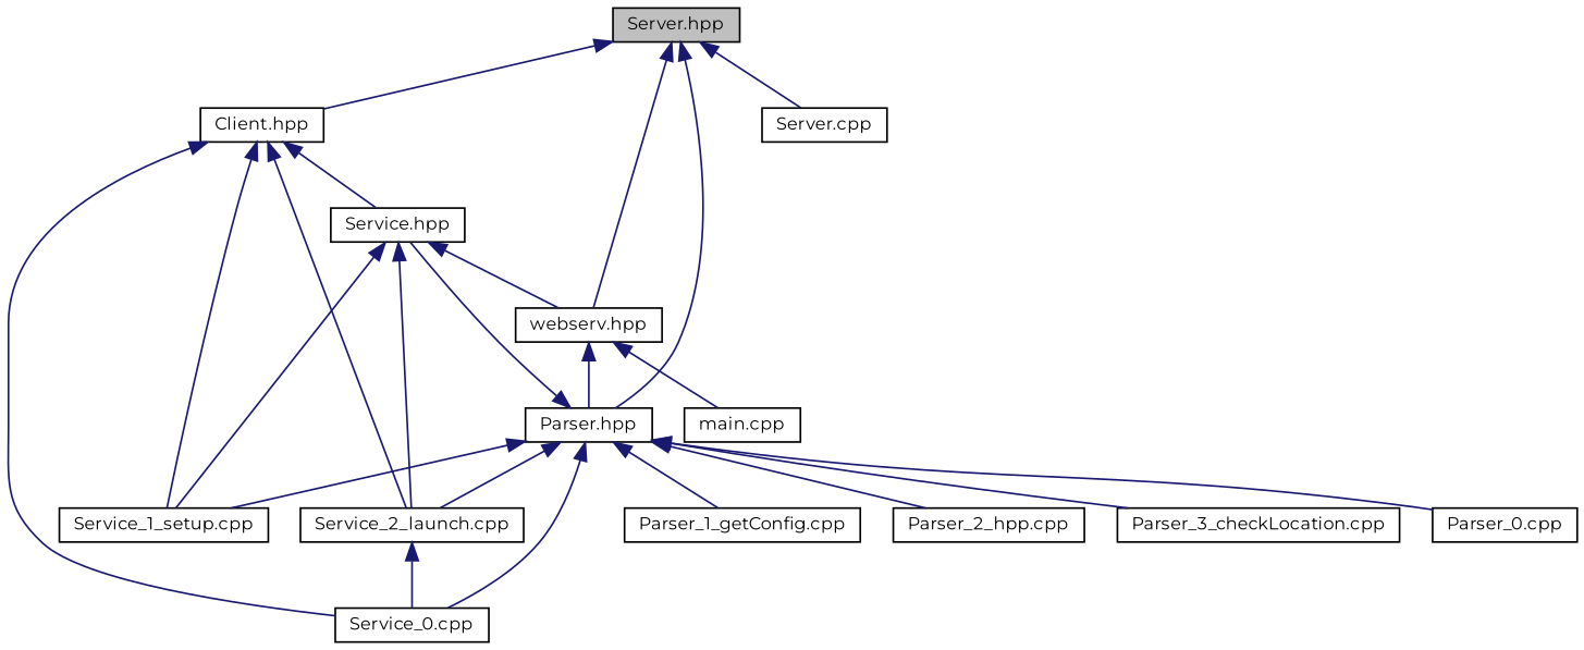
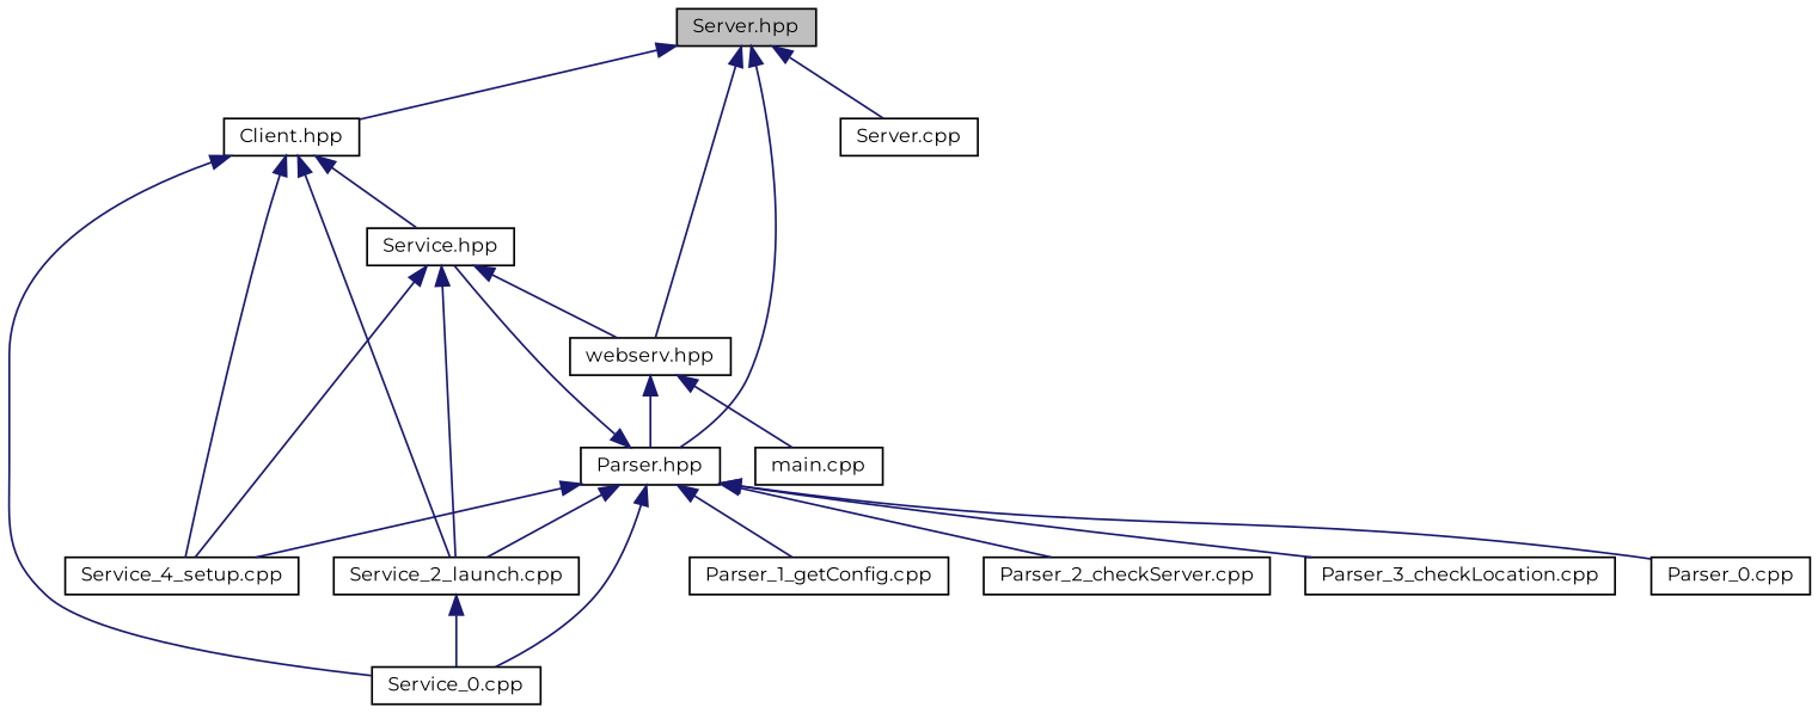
  digraph {
    fontname=Montserrat
    node [color=black fillcolor=white fontname=Montserrat fontsize=10 shape=record style=filled]
    edge [color=midnightblue dir=back fontname=Montserrat fontsize=10 labelfontname=Helvetica labelfontsize=10 style=solid]
    n1 [fillcolor=grey75 fontcolor=black height=0.2 label="Server.hpp" width=0.4]
    n2 [height=0.2 label="Client.hpp" width=0.4]
    n3 [height=0.2 label="webserv.hpp" width=0.4]
    n4 [height=0.2 label="Parser.hpp" width=0.4]
    n5 [height=0.2 label="Server.cpp" width=0.4]
    n6 [height=0.2 label="Service.hpp" width=0.4]
    n7 [height=0.2 label="Service_0.cpp" width=0.4]
-   n8 [height=0.2 label="Service_1_setup.cpp" width=0.4]
+   n8 [height=0.2 label="Service_4_setup.cpp" width=0.4]
    n9 [height=0.2 label="Service_2_launch.cpp" width=0.4]
    n10 [height=0.2 label="main.cpp" width=0.4]
    n11 [height=0.2 label="Parser_0.cpp" width=0.4]
    n12 [height=0.2 label="Parser_1_getConfig.cpp" width=0.4]
-   n13 [height=0.2 label="Parser_2_hpp.cpp" width=0.4]
+   n13 [height=0.2 label="Parser_2_checkServer.cpp" width=0.4]
    n14 [height=0.2 label="Parser_3_checkLocation.cpp" width=0.4]
    n1 -> n2
    n1 -> n3
    n1 -> n4
    n1 -> n5
    n2 -> n6
    n2 -> n7
    n2 -> n8
    n2 -> n9
    n3 -> n4
    n3 -> n10
    n4 -> n6
    n4 -> n7
    n4 -> n8
    n4 -> n9
    n4 -> n11
    n4 -> n12
    n4 -> n13
    n4 -> n14
    n6 -> n3
    n6 -> n8
    n6 -> n9
    n9 -> n7
  }
